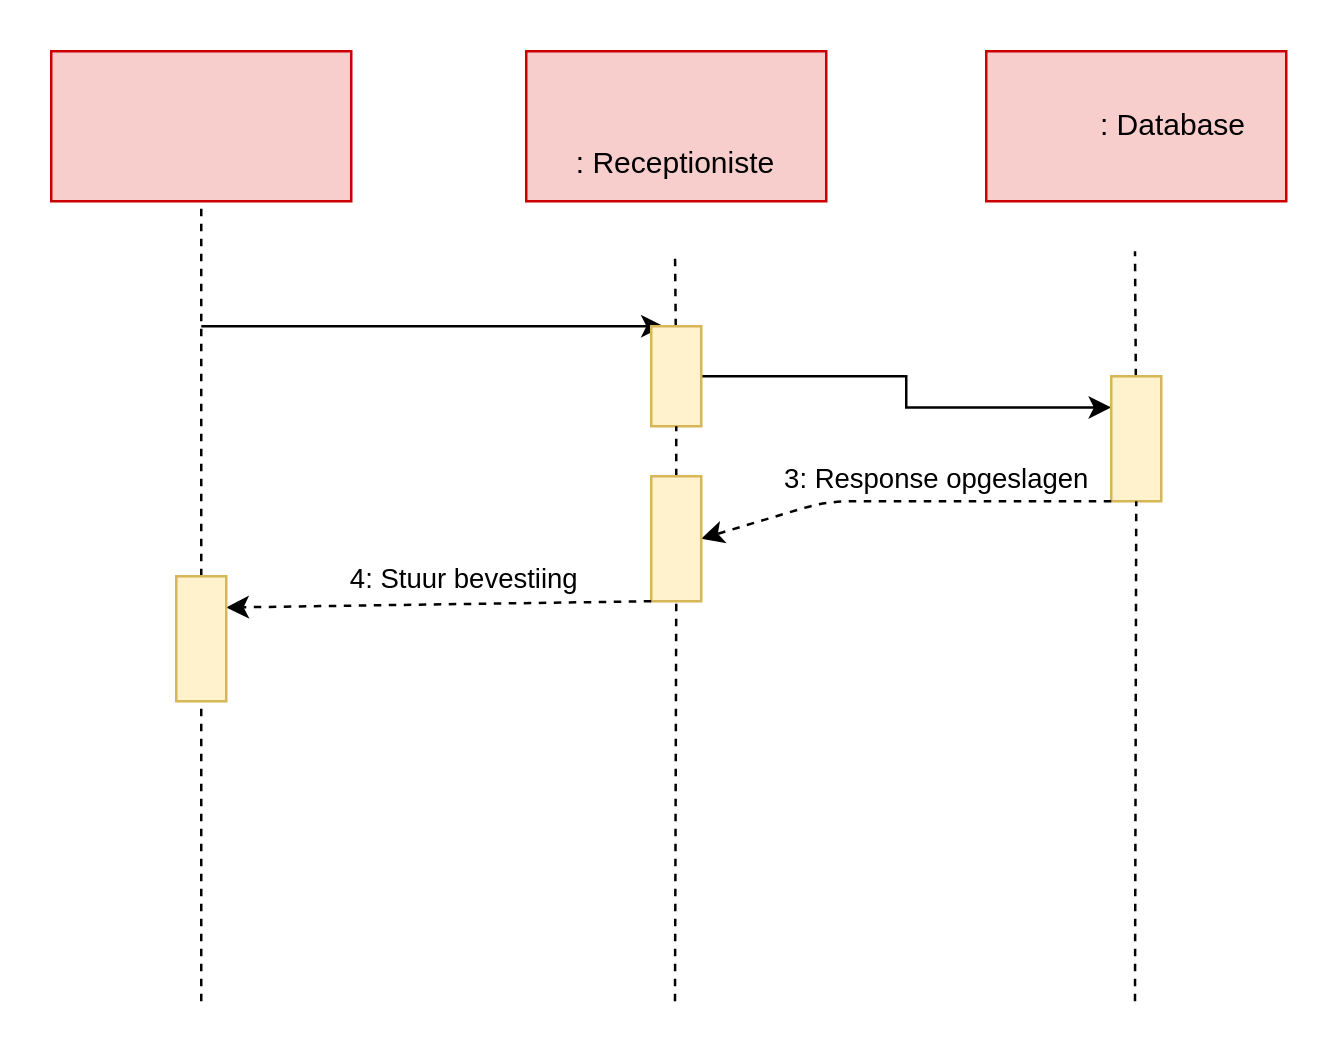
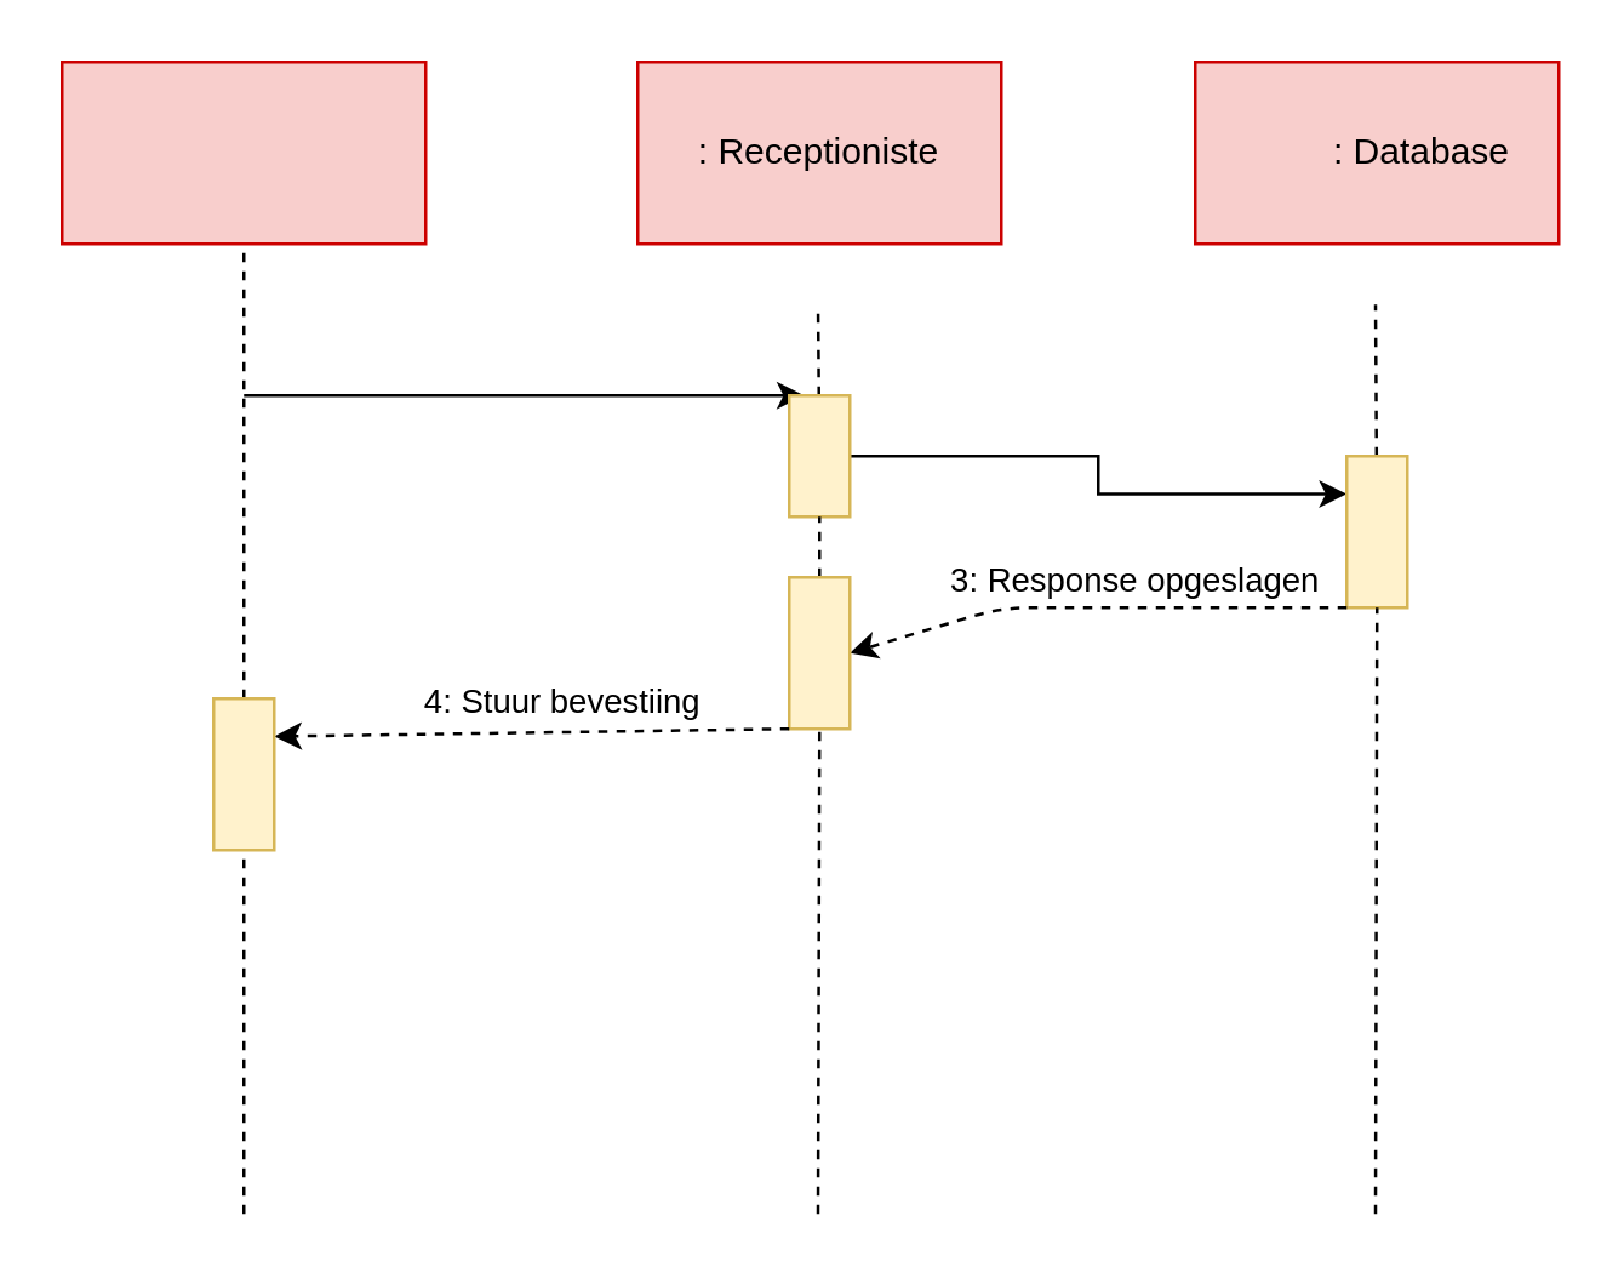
  <mxCell id="0" />
  <mxCell id="1" parent="0" />
  <mxCell id="2" value="" style="rounded=0;whiteSpace=wrap;html=1;fillColor=#f8cecc;strokeColor=#CC0000;" vertex="1" parent="1"><mxGeometry x="20" y="20" width="120" height="60" as="geometry" /></mxCell>
  <mxCell id="3" value="" style="rounded=0;whiteSpace=wrap;html=1;fillColor=#f8cecc;strokeColor=#CC0000;" vertex="1" parent="1"><mxGeometry x="394" y="20" width="120" height="60" as="geometry" /></mxCell>
  <mxCell id="4" value=": Database" style="text;html=1;strokeColor=none;fillColor=none;align=center;verticalAlign=middle;whiteSpace=wrap;rounded=0;" vertex="1" parent="1"><mxGeometry x="434" y="40" width="70" height="20" as="geometry" /></mxCell>
  <mxCell id="5" value="" style="endArrow=none;dashed=1;html=1;entryX=0.5;entryY=1;entryDx=0;entryDy=0;" edge="1" parent="1" source="22" target="2"><mxGeometry width="50" height="50" relative="1" as="geometry"><mxPoint x="80" y="400" as="sourcePoint" /><mxPoint x="420" y="330" as="targetPoint" /></mxGeometry></mxCell>
  <mxCell id="6" value="" style="endArrow=none;dashed=1;html=1;entryX=0.5;entryY=1;entryDx=0;entryDy=0;" edge="1" parent="1" source="14"><mxGeometry width="50" height="50" relative="1" as="geometry"><mxPoint x="453.5" y="400" as="sourcePoint" /><mxPoint x="453.5" y="100" as="targetPoint" /></mxGeometry></mxCell>
  <mxCell id="7" value="" style="endArrow=classic;html=1;entryX=0.25;entryY=0;entryDx=0;entryDy=0;" edge="1" parent="1" target="12"><mxGeometry width="50" height="50" relative="1" as="geometry"><mxPoint x="80" y="130" as="sourcePoint" /><mxPoint x="270" y="130" as="targetPoint" /><Array as="points"><mxPoint x="260" y="130" /></Array></mxGeometry></mxCell>
  <mxCell id="8" value="" style="rounded=0;whiteSpace=wrap;html=1;fillColor=#f8cecc;strokeColor=#CC0000;" vertex="1" parent="1"><mxGeometry x="210" y="20" width="120" height="60" as="geometry" /></mxCell>
- <mxCell id="9" value=": Receptioniste" style="text;html=1;strokeColor=none;fillColor=none;align=center;verticalAlign=middle;whiteSpace=wrap;rounded=0;" vertex="1" parent="1"><mxGeometry x="215" y="55" width="110" height="20" as="geometry" /></mxCell>
+ <mxCell id="9" value=": Receptioniste" style="text;html=1;strokeColor=none;fillColor=none;align=center;verticalAlign=middle;whiteSpace=wrap;rounded=0;" vertex="1" parent="1"><mxGeometry x="215" y="40" width="110" height="20" as="geometry" /></mxCell>
  <mxCell id="10" value="" style="endArrow=none;dashed=1;html=1;entryX=0.5;entryY=1;entryDx=0;entryDy=0;" edge="1" parent="1" source="12"><mxGeometry width="50" height="50" relative="1" as="geometry"><mxPoint x="269.5" y="400" as="sourcePoint" /><mxPoint x="269.5" y="100" as="targetPoint" /></mxGeometry></mxCell>
  <mxCell id="11" style="edgeStyle=orthogonalEdgeStyle;rounded=0;orthogonalLoop=1;jettySize=auto;html=1;entryX=0;entryY=0.25;entryDx=0;entryDy=0;" edge="1" parent="1" source="12" target="14"><mxGeometry relative="1" as="geometry"><mxPoint x="440" y="155" as="targetPoint" /></mxGeometry></mxCell>
  <mxCell id="12" value="" style="rounded=0;whiteSpace=wrap;html=1;strokeColor=#d6b656;fillColor=#fff2cc;" vertex="1" parent="1"><mxGeometry x="260" y="130" width="20" height="40" as="geometry" /></mxCell>
  <mxCell id="13" value="" style="endArrow=none;dashed=1;html=1;entryX=0.5;entryY=1;entryDx=0;entryDy=0;" edge="1" parent="1" source="18" target="12"><mxGeometry width="50" height="50" relative="1" as="geometry"><mxPoint x="269.5" y="400" as="sourcePoint" /><mxPoint x="269.5" y="100" as="targetPoint" /></mxGeometry></mxCell>
  <mxCell id="14" value="" style="rounded=0;whiteSpace=wrap;html=1;strokeColor=#d6b656;fillColor=#fff2cc;" vertex="1" parent="1"><mxGeometry x="444" y="150" width="20" height="50" as="geometry" /></mxCell>
  <mxCell id="15" value="" style="endArrow=none;dashed=1;html=1;entryX=0.5;entryY=1;entryDx=0;entryDy=0;" edge="1" parent="1" target="14"><mxGeometry width="50" height="50" relative="1" as="geometry"><mxPoint x="453.5" y="400" as="sourcePoint" /><mxPoint x="453.5" y="100" as="targetPoint" /></mxGeometry></mxCell>
  <mxCell id="16" value="" style="endArrow=classic;html=1;dashed=1;exitX=0;exitY=1;exitDx=0;exitDy=0;entryX=1;entryY=0.5;entryDx=0;entryDy=0;" edge="1" parent="1" source="14" target="18"><mxGeometry width="50" height="50" relative="1" as="geometry"><mxPoint x="370" y="380" as="sourcePoint" /><mxPoint x="290" y="200" as="targetPoint" /><Array as="points"><mxPoint x="330" y="200" /></Array></mxGeometry></mxCell>
  <mxCell id="17" value="3: Response opgeslagen" style="edgeLabel;html=1;align=center;verticalAlign=middle;resizable=0;points=[];" vertex="1" connectable="0" parent="16"><mxGeometry x="0.143" y="5" relative="1" as="geometry"><mxPoint x="24" y="-15" as="offset" /></mxGeometry></mxCell>
  <mxCell id="18" value="" style="rounded=0;whiteSpace=wrap;html=1;strokeColor=#d6b656;fillColor=#fff2cc;" vertex="1" parent="1"><mxGeometry x="260" y="190" width="20" height="50" as="geometry" /></mxCell>
  <mxCell id="19" value="" style="endArrow=none;dashed=1;html=1;entryX=0.5;entryY=1;entryDx=0;entryDy=0;" edge="1" parent="1" target="18"><mxGeometry width="50" height="50" relative="1" as="geometry"><mxPoint x="269.5" y="400" as="sourcePoint" /><mxPoint x="270" y="170" as="targetPoint" /></mxGeometry></mxCell>
  <mxCell id="20" value="" style="endArrow=classic;html=1;dashed=1;exitX=0;exitY=1;exitDx=0;exitDy=0;entryX=1;entryY=0.25;entryDx=0;entryDy=0;" edge="1" parent="1" source="18" target="22"><mxGeometry width="50" height="50" relative="1" as="geometry"><mxPoint x="370" y="380" as="sourcePoint" /><mxPoint x="110" y="240" as="targetPoint" /></mxGeometry></mxCell>
  <mxCell id="21" value="4: Stuur bevestiing" style="edgeLabel;html=1;align=center;verticalAlign=middle;resizable=0;points=[];" vertex="1" connectable="0" parent="20"><mxGeometry x="-0.387" y="1" relative="1" as="geometry"><mxPoint x="-24" y="-11" as="offset" /></mxGeometry></mxCell>
  <mxCell id="22" value="" style="rounded=0;whiteSpace=wrap;html=1;strokeColor=#d6b656;fillColor=#fff2cc;" vertex="1" parent="1"><mxGeometry x="70" y="230" width="20" height="50" as="geometry" /></mxCell>
  <mxCell id="23" value="" style="endArrow=none;dashed=1;html=1;entryX=0.5;entryY=1;entryDx=0;entryDy=0;" edge="1" parent="1" target="22"><mxGeometry width="50" height="50" relative="1" as="geometry"><mxPoint x="80" y="400" as="sourcePoint" /><mxPoint x="80" y="80" as="targetPoint" /></mxGeometry></mxCell>
